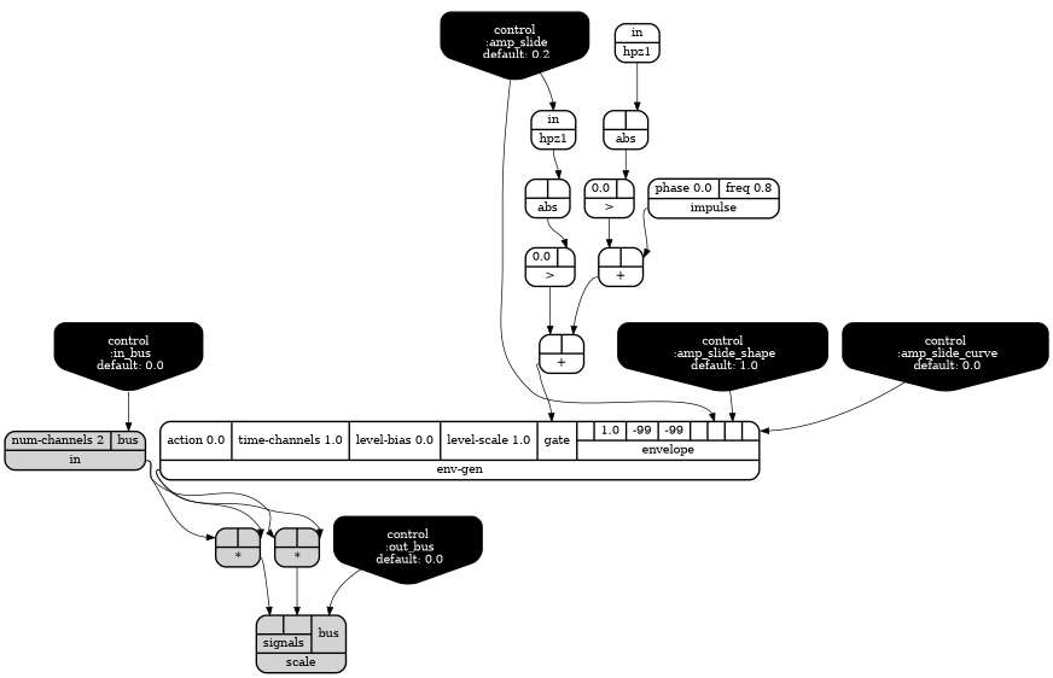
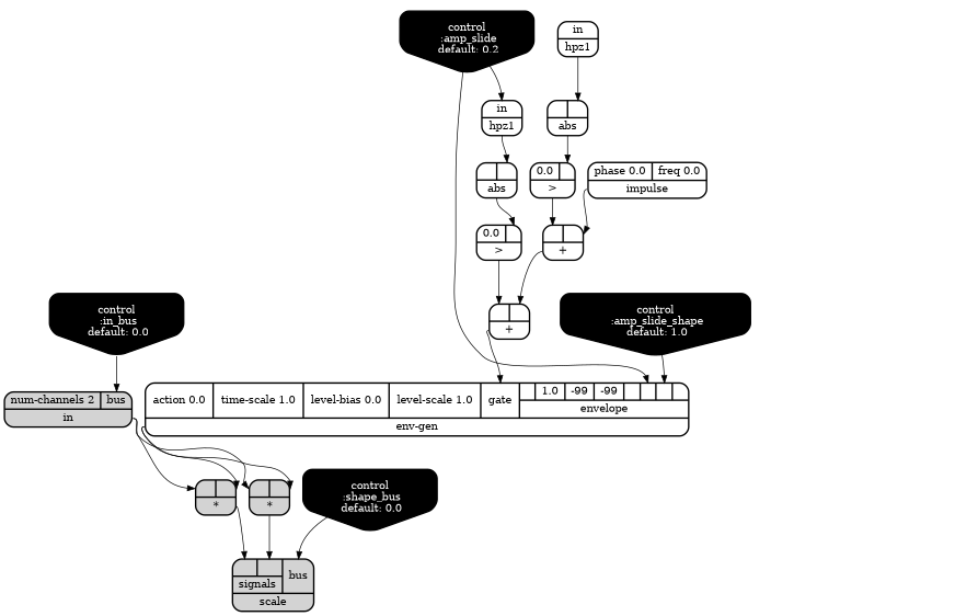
  digraph {
    node [rankdir=LR shape=record style="bold, rounded"]
    edge [headport=a tailport=__UG_NAME__]
    n1 [label="{{ <b> |<a> } |<__UG_NAME__>* }" style="filled, bold, rounded"]
    n2 [label="{{ {{<signals___binary____op____u____gen___0>|<signals___binary____op____u____gen___1>}|signals}|<bus> bus} |<__UG_NAME__>scale }" style="filled, bold, rounded"]
    n3 [label="{{ <b> |<a> } |<__UG_NAME__>* }" style="filled, bold, rounded"]
    n4 [label="{{ <b> |<a> } |<__UG_NAME__>+ }"]
    n5 [label="{{ <b> |<a> } |<__UG_NAME__>+ }"]
-   n6 [label="{{ <action> action 0.0|<time____scale> time-channels 1.0|<level____bias> level-bias 0.0|<level____scale> level-scale 1.0|<gate> gate|{{<envelope___control___0>|1.0|-99|-99|<envelope___control___4>|<envelope___control___5>|<envelope___control___6>|<envelope___control___7>}|envelope}} |<__UG_NAME__>env-gen }"]
+   n6 [label="{{ <action> action 0.0|<time____scale> time-scale 1.0|<level____bias> level-bias 0.0|<level____scale> level-scale 1.0|<gate> gate|{{<envelope___control___0>|1.0|-99|-99|<envelope___control___4>|<envelope___control___5>|<envelope___control___6>|<envelope___control___7>}|envelope}} |<__UG_NAME__>env-gen }"]
    n7 [label="{{ <b> 0.0|<a> } |<__UG_NAME__>\> }"]
    n8 [label="{{ <b> 0.0|<a> } |<__UG_NAME__>\> }"]
    n9 [label="{{ <b> |<a> } |<__UG_NAME__>abs }"]
    n10 [label="{{ <b> |<a> } |<__UG_NAME__>abs }"]
    n11 [fillcolor=black fontcolor=white label="control\n :in_bus\n default: 0.0" shape=invhouse style="rounded, filled, bold" rankdir=""]
    n12 [label="{{ <num____channels> num-channels 2|<bus> bus} |<__UG_NAME__>in }" style="filled, bold, rounded"]
-   n13 [fillcolor=black fontcolor=white label="control\n :out_bus\n default: 0.0" shape=invhouse style="rounded, filled, bold" rankdir=""]
+   n13 [fillcolor=black fontcolor=white label="control\n :shape_bus\n default: 0.0" shape=invhouse style="rounded, filled, bold" rankdir=""]
    n14 [label="{{ <in> in} |<__UG_NAME__>hpz1 }"]
    n15 [fillcolor=black fontcolor=white label="control\n :amp_slide\n default: 0.2" shape=invhouse style="rounded, filled, bold" rankdir=""]
    n16 [label="{{ <in> in} |<__UG_NAME__>hpz1 }"]
    n17 [fillcolor=black fontcolor=white label="control\n :amp_slide_shape\n default: 1.0" shape=invhouse style="rounded, filled, bold" rankdir=""]
-   n18 [fillcolor=black fontcolor=white label="control\n :amp_slide_curve\n default: 0.0" shape=invhouse style="rounded, filled, bold" rankdir=""]
-   n19 [label="{{ <phase> phase 0.0|<freq> freq 0.8} |<__UG_NAME__>impulse }"]
+   n19 [label="{{ <phase> phase 0.0|<freq> freq 0.0} |<__UG_NAME__>impulse }"]
    n1 -> n2 [headport=signals___binary____op____u____gen___1]
    n3 -> n2 [headport=signals___binary____op____u____gen___0]
    n4 -> n5
    n5 -> n6 [headport=gate]
    n6 -> n1
    n6 -> n3
    n7 -> n4 [headport=b]
    n8 -> n5 [headport=b]
    n9 -> n7
    n10 -> n8
    n11 -> n12 [headport=bus]
    n12 -> n1 [headport=b]
    n12 -> n3 [headport=b]
    n13 -> n2 [headport=bus]
    n14 -> n9
    n15 -> n6 [headport=envelope___control___5]
    n15 -> n16 [headport=in]
    n16 -> n10
    n17 -> n6 [headport=envelope___control___6]
-   n18 -> n6 [headport=envelope___control___7]
    n19 -> n4
  }
